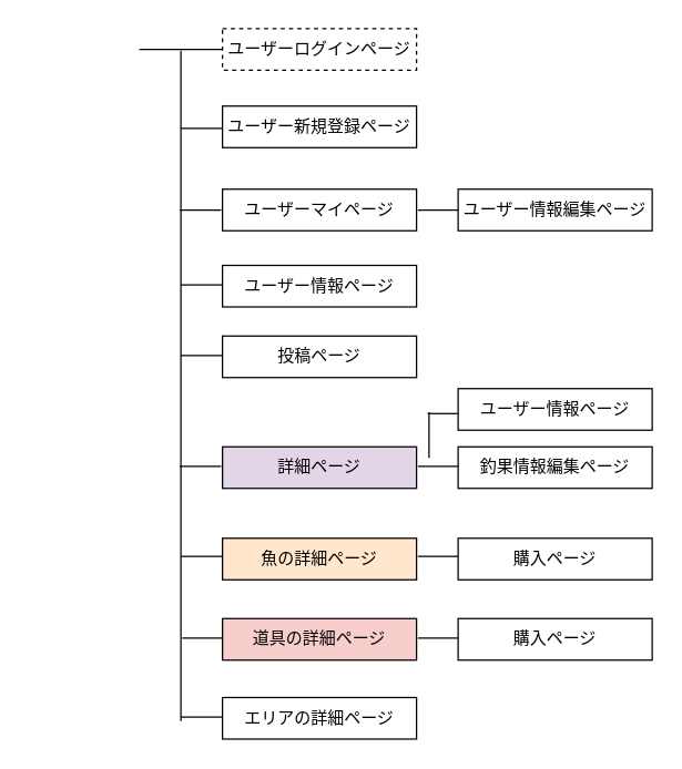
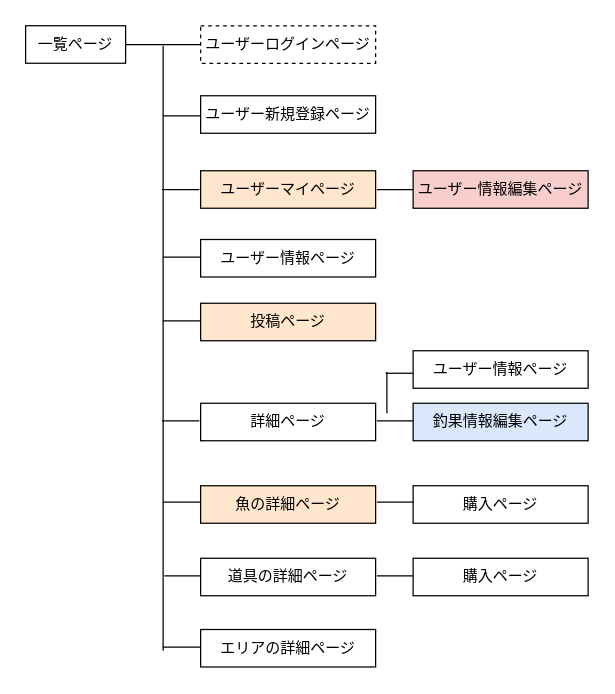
  <mxCell id="0" />
  <mxCell id="1" parent="0" />
+ <mxCell id="2" value="一覧ページ" style="whiteSpace=wrap;html=1;align=center;" vertex="1" parent="1"><mxGeometry x="20" y="20" width="80" height="30" as="geometry" /></mxCell>
  <mxCell id="3" value="" style="line;strokeWidth=1;rotatable=0;dashed=0;labelPosition=right;align=left;verticalAlign=middle;spacingTop=0;spacingLeft=6;points=[];portConstraint=eastwest;" vertex="1" parent="1"><mxGeometry x="100" y="30" width="60" height="10" as="geometry" /></mxCell>
  <mxCell id="4" value="ユーザーログインページ" style="whiteSpace=wrap;html=1;align=center;dashed=1;" vertex="1" parent="1"><mxGeometry x="160" y="20" width="140" height="30" as="geometry" /></mxCell>
  <mxCell id="5" value="" style="endArrow=none;html=1;rounded=0;" edge="1" parent="1"><mxGeometry relative="1" as="geometry"><mxPoint x="130" y="520" as="sourcePoint" /><mxPoint x="130" y="36" as="targetPoint" /></mxGeometry></mxCell>
  <mxCell id="6" value="" style="endArrow=none;html=1;rounded=0;" edge="1" parent="1"><mxGeometry relative="1" as="geometry"><mxPoint x="130" y="92" as="sourcePoint" /><mxPoint x="160" y="92" as="targetPoint" /></mxGeometry></mxCell>
  <mxCell id="7" value="ユーザー新規登録ページ" style="whiteSpace=wrap;html=1;align=center;" vertex="1" parent="1"><mxGeometry x="160" y="76" width="140" height="30" as="geometry" /></mxCell>
  <mxCell id="8" value="" style="endArrow=none;html=1;rounded=0;" edge="1" parent="1"><mxGeometry relative="1" as="geometry"><mxPoint x="129" y="151" as="sourcePoint" /><mxPoint x="159" y="151" as="targetPoint" /></mxGeometry></mxCell>
- <mxCell id="9" value="ユーザーマイページ" style="whiteSpace=wrap;html=1;align=center;" vertex="1" parent="1"><mxGeometry x="160" y="136" width="140" height="30" as="geometry" /></mxCell>
+ <mxCell id="9" value="ユーザーマイページ" style="whiteSpace=wrap;html=1;align=center;fillColor=#ffe6cc;" vertex="1" parent="1"><mxGeometry x="160" y="136" width="140" height="30" as="geometry" /></mxCell>
  <mxCell id="10" value="" style="endArrow=none;html=1;rounded=0;" edge="1" parent="1"><mxGeometry relative="1" as="geometry"><mxPoint x="130" y="256" as="sourcePoint" /><mxPoint x="160" y="256" as="targetPoint" /></mxGeometry></mxCell>
- <mxCell id="11" value="投稿ページ" style="whiteSpace=wrap;html=1;align=center;" vertex="1" parent="1"><mxGeometry x="160" y="242" width="140" height="30" as="geometry" /></mxCell>
+ <mxCell id="11" value="投稿ページ" style="whiteSpace=wrap;html=1;align=center;fillColor=#ffe6cc;" vertex="1" parent="1"><mxGeometry x="160" y="242" width="140" height="30" as="geometry" /></mxCell>
  <mxCell id="12" value="" style="endArrow=none;html=1;rounded=0;" edge="1" parent="1"><mxGeometry relative="1" as="geometry"><mxPoint x="129" y="336" as="sourcePoint" /><mxPoint x="159" y="336" as="targetPoint" /></mxGeometry></mxCell>
- <mxCell id="13" value="詳細ページ" style="whiteSpace=wrap;html=1;align=center;fillColor=#e1d5e7;" vertex="1" parent="1"><mxGeometry x="160" y="322" width="140" height="30" as="geometry" /></mxCell>
+ <mxCell id="13" value="詳細ページ" style="whiteSpace=wrap;html=1;align=center;" vertex="1" parent="1"><mxGeometry x="160" y="322" width="140" height="30" as="geometry" /></mxCell>
  <mxCell id="14" value="" style="endArrow=none;html=1;rounded=0;" edge="1" parent="1"><mxGeometry relative="1" as="geometry"><mxPoint x="130" y="401" as="sourcePoint" /><mxPoint x="160" y="401" as="targetPoint" /></mxGeometry></mxCell>
  <mxCell id="15" value="魚の詳細ページ" style="whiteSpace=wrap;html=1;align=center;fillColor=#ffe6cc;" vertex="1" parent="1"><mxGeometry x="160" y="388" width="140" height="30" as="geometry" /></mxCell>
  <mxCell id="16" value="" style="endArrow=none;html=1;rounded=0;" edge="1" parent="1"><mxGeometry relative="1" as="geometry"><mxPoint x="131" y="460" as="sourcePoint" /><mxPoint x="161" y="460" as="targetPoint" /></mxGeometry></mxCell>
- <mxCell id="17" value="道具の詳細ページ" style="whiteSpace=wrap;html=1;align=center;fillColor=#f8cecc;" vertex="1" parent="1"><mxGeometry x="160" y="446" width="140" height="30" as="geometry" /></mxCell>
+ <mxCell id="17" value="道具の詳細ページ" style="whiteSpace=wrap;html=1;align=center;" vertex="1" parent="1"><mxGeometry x="160" y="446" width="140" height="30" as="geometry" /></mxCell>
  <mxCell id="18" value="" style="endArrow=none;html=1;rounded=0;" edge="1" parent="1"><mxGeometry relative="1" as="geometry"><mxPoint x="130" y="517" as="sourcePoint" /><mxPoint x="160" y="517" as="targetPoint" /></mxGeometry></mxCell>
  <mxCell id="19" value="エリアの詳細ページ" style="whiteSpace=wrap;html=1;align=center;" vertex="1" parent="1"><mxGeometry x="160" y="503" width="140" height="30" as="geometry" /></mxCell>
  <mxCell id="20" value="" style="endArrow=none;html=1;rounded=0;" edge="1" parent="1"><mxGeometry relative="1" as="geometry"><mxPoint x="301" y="151" as="sourcePoint" /><mxPoint x="331" y="151" as="targetPoint" /></mxGeometry></mxCell>
- <mxCell id="21" value="ユーザー情報編集ページ" style="whiteSpace=wrap;html=1;align=center;" vertex="1" parent="1"><mxGeometry x="330" y="136" width="140" height="30" as="geometry" /></mxCell>
+ <mxCell id="21" value="ユーザー情報編集ページ" style="whiteSpace=wrap;html=1;align=center;fillColor=#f8cecc;" vertex="1" parent="1"><mxGeometry x="330" y="136" width="140" height="30" as="geometry" /></mxCell>
  <mxCell id="22" value="" style="endArrow=none;html=1;rounded=0;" edge="1" parent="1"><mxGeometry relative="1" as="geometry"><mxPoint x="301" y="336" as="sourcePoint" /><mxPoint x="331" y="336" as="targetPoint" /></mxGeometry></mxCell>
- <mxCell id="23" value="釣果情報編集ページ" style="whiteSpace=wrap;html=1;align=center;" vertex="1" parent="1"><mxGeometry x="330" y="322" width="140" height="30" as="geometry" /></mxCell>
+ <mxCell id="23" value="釣果情報編集ページ" style="whiteSpace=wrap;html=1;align=center;fillColor=#dae8fc;" vertex="1" parent="1"><mxGeometry x="330" y="322" width="140" height="30" as="geometry" /></mxCell>
  <mxCell id="24" value="" style="endArrow=none;html=1;rounded=0;" edge="1" parent="1"><mxGeometry relative="1" as="geometry"><mxPoint x="130" y="205" as="sourcePoint" /><mxPoint x="160" y="205" as="targetPoint" /></mxGeometry></mxCell>
  <mxCell id="25" value="ユーザー情報ページ" style="whiteSpace=wrap;html=1;align=center;" vertex="1" parent="1"><mxGeometry x="160" y="191" width="140" height="30" as="geometry" /></mxCell>
  <mxCell id="26" value="" style="endArrow=none;html=1;rounded=0;" edge="1" parent="1"><mxGeometry relative="1" as="geometry"><mxPoint x="309" y="330" as="sourcePoint" /><mxPoint x="309" y="297" as="targetPoint" /></mxGeometry></mxCell>
  <mxCell id="27" value="" style="endArrow=none;html=1;rounded=0;" edge="1" parent="1"><mxGeometry relative="1" as="geometry"><mxPoint x="308" y="298" as="sourcePoint" /><mxPoint x="330" y="298" as="targetPoint" /></mxGeometry></mxCell>
  <mxCell id="28" value="ユーザー情報ページ" style="whiteSpace=wrap;html=1;align=center;" vertex="1" parent="1"><mxGeometry x="330" y="280" width="140" height="30" as="geometry" /></mxCell>
  <mxCell id="29" value="" style="endArrow=none;html=1;rounded=0;" edge="1" parent="1"><mxGeometry relative="1" as="geometry"><mxPoint x="301" y="401" as="sourcePoint" /><mxPoint x="331" y="401" as="targetPoint" /></mxGeometry></mxCell>
  <mxCell id="30" value="購入ページ" style="whiteSpace=wrap;html=1;align=center;" vertex="1" parent="1"><mxGeometry x="330" y="388" width="140" height="30" as="geometry" /></mxCell>
  <mxCell id="31" value="" style="endArrow=none;html=1;rounded=0;" edge="1" parent="1"><mxGeometry relative="1" as="geometry"><mxPoint x="301" y="460" as="sourcePoint" /><mxPoint x="331" y="460" as="targetPoint" /></mxGeometry></mxCell>
  <mxCell id="32" value="購入ページ" style="whiteSpace=wrap;html=1;align=center;" vertex="1" parent="1"><mxGeometry x="330" y="446" width="140" height="30" as="geometry" /></mxCell>
